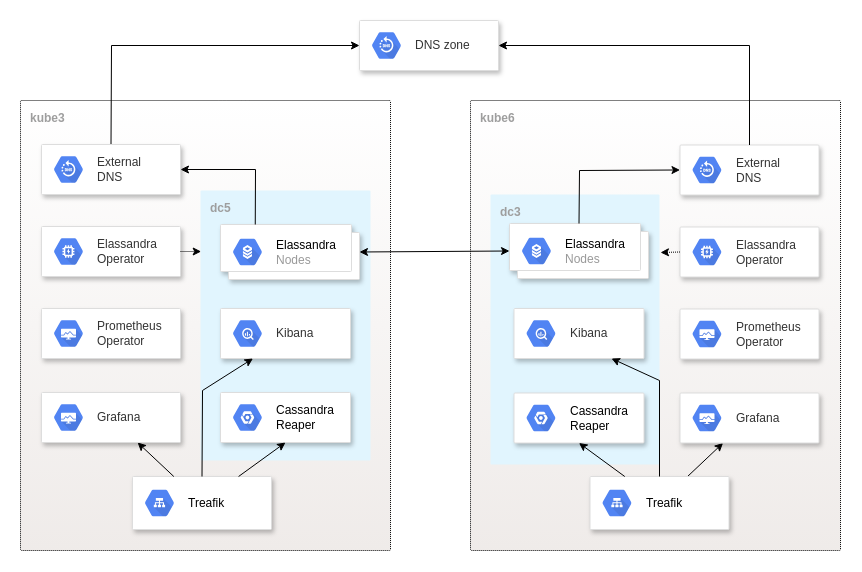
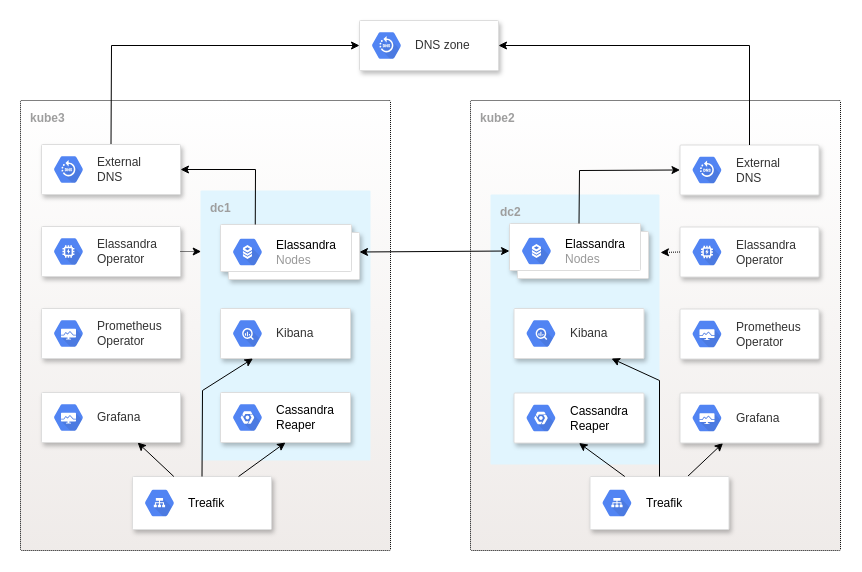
  <mxCell id="0" />
  <mxCell id="1" parent="0" />
  <mxCell id="2" value="&lt;b&gt;kube3&lt;/b&gt;" style="points=[[0,0,0],[0.25,0,0],[0.5,0,0],[0.75,0,0],[1,0,0],[1,0.25,0],[1,0.5,0],[1,0.75,0],[1,1,0],[0.75,1,0],[0.5,1,0],[0.25,1,0],[0,1,0],[0,0.75,0],[0,0.5,0],[0,0.25,0]];rounded=1;absoluteArcSize=1;arcSize=2;html=1;strokeColor=#000000;gradientColor=#ffffff;shadow=0;dashed=1;fontSize=12;fontColor=#9E9E9E;align=left;verticalAlign=top;spacing=10;spacingTop=-4;fillColor=#EFEBE9;gradientDirection=north;dashPattern=1 1;" vertex="1" parent="1"><mxGeometry x="20" y="100" width="370" height="450" as="geometry" /></mxCell>
- <mxCell id="3" value="&lt;b&gt;dc5&lt;/b&gt;" style="points=[[0,0,0],[0.25,0,0],[0.5,0,0],[0.75,0,0],[1,0,0],[1,0.25,0],[1,0.5,0],[1,0.75,0],[1,1,0],[0.75,1,0],[0.5,1,0],[0.25,1,0],[0,1,0],[0,0.75,0],[0,0.5,0],[0,0.25,0]];rounded=1;absoluteArcSize=1;arcSize=2;html=1;strokeColor=none;gradientColor=none;shadow=0;dashed=0;fontSize=12;fontColor=#9E9E9E;align=left;verticalAlign=top;spacing=10;spacingTop=-4;fillColor=#E1F5FE;" vertex="1" parent="1"><mxGeometry x="200" y="190" width="170" height="270" as="geometry" /></mxCell>
- <mxCell id="4" value="&lt;b&gt;kube6&lt;/b&gt;" style="points=[[0,0,0],[0.25,0,0],[0.5,0,0],[0.75,0,0],[1,0,0],[1,0.25,0],[1,0.5,0],[1,0.75,0],[1,1,0],[0.75,1,0],[0.5,1,0],[0.25,1,0],[0,1,0],[0,0.75,0],[0,0.5,0],[0,0.25,0]];rounded=1;absoluteArcSize=1;arcSize=2;html=1;strokeColor=#000000;gradientColor=#ffffff;shadow=0;dashed=1;fontSize=12;fontColor=#9E9E9E;align=left;verticalAlign=top;spacing=10;spacingTop=-4;fillColor=#EFEBE9;gradientDirection=north;dashPattern=1 1;" vertex="1" parent="1"><mxGeometry x="470" y="100" width="370" height="450" as="geometry" /></mxCell>
+ <mxCell id="3" value="&lt;b&gt;dc1&lt;/b&gt;" style="points=[[0,0,0],[0.25,0,0],[0.5,0,0],[0.75,0,0],[1,0,0],[1,0.25,0],[1,0.5,0],[1,0.75,0],[1,1,0],[0.75,1,0],[0.5,1,0],[0.25,1,0],[0,1,0],[0,0.75,0],[0,0.5,0],[0,0.25,0]];rounded=1;absoluteArcSize=1;arcSize=2;html=1;strokeColor=none;gradientColor=none;shadow=0;dashed=0;fontSize=12;fontColor=#9E9E9E;align=left;verticalAlign=top;spacing=10;spacingTop=-4;fillColor=#E1F5FE;" vertex="1" parent="1"><mxGeometry x="200" y="190" width="170" height="270" as="geometry" /></mxCell>
+ <mxCell id="4" value="&lt;b&gt;kube2&lt;/b&gt;" style="points=[[0,0,0],[0.25,0,0],[0.5,0,0],[0.75,0,0],[1,0,0],[1,0.25,0],[1,0.5,0],[1,0.75,0],[1,1,0],[0.75,1,0],[0.5,1,0],[0.25,1,0],[0,1,0],[0,0.75,0],[0,0.5,0],[0,0.25,0]];rounded=1;absoluteArcSize=1;arcSize=2;html=1;strokeColor=#000000;gradientColor=#ffffff;shadow=0;dashed=1;fontSize=12;fontColor=#9E9E9E;align=left;verticalAlign=top;spacing=10;spacingTop=-4;fillColor=#EFEBE9;gradientDirection=north;dashPattern=1 1;" vertex="1" parent="1"><mxGeometry x="470" y="100" width="370" height="450" as="geometry" /></mxCell>
  <mxCell id="5" value="" style="shape=mxgraph.gcp2.doubleRect;strokeColor=#dddddd;shadow=1;strokeWidth=1;" vertex="1" parent="1"><mxGeometry x="220" y="224" width="139" height="55" as="geometry" /></mxCell>
  <mxCell id="6" value="&lt;font color=&quot;#000000&quot;&gt;Elassandra&lt;/font&gt;&lt;br&gt;Nodes" style="dashed=0;connectable=0;html=1;fillColor=#5184F3;strokeColor=none;shape=mxgraph.gcp2.hexIcon;prIcon=cloud_sql;part=1;labelPosition=right;verticalLabelPosition=middle;align=left;verticalAlign=middle;spacingLeft=5;fontColor=#999999;fontSize=12;" vertex="1" parent="5"><mxGeometry y="0.5" width="44" height="39" relative="1" as="geometry"><mxPoint x="5" y="-19.5" as="offset" /></mxGeometry></mxCell>
  <mxCell id="7" style="edgeStyle=none;rounded=0;orthogonalLoop=1;jettySize=auto;html=1;exitX=0.5;exitY=0;exitDx=0;exitDy=0;entryX=0;entryY=0.5;entryDx=0;entryDy=0;" edge="1" parent="1" source="8" target="20"><mxGeometry relative="1" as="geometry"><Array as="points"><mxPoint x="111" y="45" /></Array></mxGeometry></mxCell>
  <mxCell id="8" value="" style="strokeColor=#dddddd;shadow=1;strokeWidth=1;rounded=1;absoluteArcSize=1;arcSize=2;" vertex="1" parent="1"><mxGeometry x="41" y="144" width="139" height="50" as="geometry" /></mxCell>
  <mxCell id="9" value="&lt;font color=&quot;#333333&quot;&gt;External&lt;br&gt;DNS&lt;/font&gt;" style="dashed=0;connectable=0;html=1;fillColor=#5184F3;strokeColor=none;shape=mxgraph.gcp2.hexIcon;prIcon=cloud_dns;part=1;labelPosition=right;verticalLabelPosition=middle;align=left;verticalAlign=middle;spacingLeft=5;fontColor=#999999;fontSize=12;" vertex="1" parent="8"><mxGeometry y="0.5" width="44" height="39" relative="1" as="geometry"><mxPoint x="5" y="-19.5" as="offset" /></mxGeometry></mxCell>
  <mxCell id="10" value="" style="strokeColor=#dddddd;shadow=1;strokeWidth=1;rounded=1;absoluteArcSize=1;arcSize=2;" vertex="1" parent="1"><mxGeometry x="41" y="308" width="139" height="50" as="geometry" /></mxCell>
  <mxCell id="11" value="&lt;font color=&quot;#333333&quot;&gt;Prometheus&lt;br&gt;Operator&lt;/font&gt;" style="dashed=0;connectable=0;html=1;fillColor=#5184F3;strokeColor=none;shape=mxgraph.gcp2.hexIcon;prIcon=cloud_deployment_manager;part=1;labelPosition=right;verticalLabelPosition=middle;align=left;verticalAlign=middle;spacingLeft=5;fontColor=#999999;fontSize=12;" vertex="1" parent="10"><mxGeometry y="0.5" width="44" height="39" relative="1" as="geometry"><mxPoint x="5" y="-19.5" as="offset" /></mxGeometry></mxCell>
  <mxCell id="12" value="" style="strokeColor=#dddddd;shadow=1;strokeWidth=1;rounded=1;absoluteArcSize=1;arcSize=2;" vertex="1" parent="1"><mxGeometry x="41" y="226" width="139" height="50" as="geometry" /></mxCell>
  <mxCell id="13" value="&lt;font color=&quot;#333333&quot;&gt;Elassandra&lt;br&gt;Operator&lt;/font&gt;" style="dashed=0;connectable=0;html=1;fillColor=#5184F3;strokeColor=none;shape=mxgraph.gcp2.hexIcon;prIcon=gpu;part=1;labelPosition=right;verticalLabelPosition=middle;align=left;verticalAlign=middle;spacingLeft=5;fontColor=#999999;fontSize=12;" vertex="1" parent="12"><mxGeometry y="0.5" width="44" height="39" relative="1" as="geometry"><mxPoint x="5" y="-19.5" as="offset" /></mxGeometry></mxCell>
  <mxCell id="14" value="" style="strokeColor=#dddddd;shadow=1;strokeWidth=1;rounded=1;absoluteArcSize=1;arcSize=2;" vertex="1" parent="1"><mxGeometry x="132" y="476" width="139" height="53" as="geometry" /></mxCell>
  <mxCell id="15" value="&lt;font color=&quot;#000000&quot;&gt;Treafik&lt;/font&gt;" style="dashed=0;connectable=0;html=1;fillColor=#5184F3;strokeColor=none;shape=mxgraph.gcp2.hexIcon;prIcon=cloud_load_balancing;part=1;labelPosition=right;verticalLabelPosition=middle;align=left;verticalAlign=middle;spacingLeft=5;fontColor=#999999;fontSize=12;" vertex="1" parent="14"><mxGeometry y="0.5" width="44" height="39" relative="1" as="geometry"><mxPoint x="5" y="-19.5" as="offset" /></mxGeometry></mxCell>
  <mxCell id="16" value="" style="strokeColor=#dddddd;shadow=1;strokeWidth=1;rounded=1;absoluteArcSize=1;arcSize=2;" vertex="1" parent="1"><mxGeometry x="220" y="308" width="130" height="50" as="geometry" /></mxCell>
  <mxCell id="17" value="&lt;font color=&quot;#333333&quot;&gt;Kibana&lt;/font&gt;" style="dashed=0;connectable=0;html=1;fillColor=#5184F3;strokeColor=none;shape=mxgraph.gcp2.hexIcon;prIcon=bigquery;part=1;labelPosition=right;verticalLabelPosition=middle;align=left;verticalAlign=middle;spacingLeft=5;fontColor=#999999;fontSize=12;" vertex="1" parent="16"><mxGeometry y="0.5" width="44" height="39" relative="1" as="geometry"><mxPoint x="5" y="-19.5" as="offset" /></mxGeometry></mxCell>
  <mxCell id="18" value="" style="strokeColor=#dddddd;shadow=1;strokeWidth=1;rounded=1;absoluteArcSize=1;arcSize=2;" vertex="1" parent="1"><mxGeometry x="220" y="392" width="130" height="50" as="geometry" /></mxCell>
  <mxCell id="19" value="&lt;font color=&quot;#000000&quot;&gt;Cassandra&lt;br&gt;Reaper&lt;br&gt;&lt;/font&gt;" style="dashed=0;connectable=0;html=1;fillColor=#5184F3;strokeColor=none;shape=mxgraph.gcp2.hexIcon;prIcon=placeholder;part=1;labelPosition=right;verticalLabelPosition=middle;align=left;verticalAlign=middle;spacingLeft=5;fontColor=#999999;fontSize=12;" vertex="1" parent="18"><mxGeometry y="0.5" width="44" height="39" relative="1" as="geometry"><mxPoint x="5" y="-19.5" as="offset" /></mxGeometry></mxCell>
  <mxCell id="20" value="" style="strokeColor=#dddddd;shadow=1;strokeWidth=1;rounded=1;absoluteArcSize=1;arcSize=2;" vertex="1" parent="1"><mxGeometry x="359" y="20" width="139" height="50" as="geometry" /></mxCell>
  <mxCell id="21" value="&lt;font color=&quot;#333333&quot;&gt;DNS zone&lt;/font&gt;" style="dashed=0;connectable=0;html=1;fillColor=#5184F3;strokeColor=none;shape=mxgraph.gcp2.hexIcon;prIcon=cloud_dns;part=1;labelPosition=right;verticalLabelPosition=middle;align=left;verticalAlign=middle;spacingLeft=5;fontColor=#999999;fontSize=12;" vertex="1" parent="20"><mxGeometry y="0.5" width="44" height="39" relative="1" as="geometry"><mxPoint x="5" y="-19.5" as="offset" /></mxGeometry></mxCell>
  <mxCell id="22" style="edgeStyle=none;rounded=0;orthogonalLoop=1;jettySize=auto;html=1;exitX=1;exitY=0.5;exitDx=0;exitDy=0;dashed=1;dashPattern=1 1;entryX=0.004;entryY=0.226;entryDx=0;entryDy=0;entryPerimeter=0;" edge="1" parent="1" source="12" target="3"><mxGeometry relative="1" as="geometry"><mxPoint x="120.5" y="154" as="sourcePoint" /><mxPoint x="200" y="250" as="targetPoint" /><Array as="points" /></mxGeometry></mxCell>
  <mxCell id="23" style="edgeStyle=none;rounded=0;orthogonalLoop=1;jettySize=auto;html=1;" edge="1" parent="1" source="14" target="24"><mxGeometry relative="1" as="geometry"><mxPoint x="190" y="261" as="sourcePoint" /><mxPoint x="230" y="261.5" as="targetPoint" /><Array as="points" /></mxGeometry></mxCell>
  <mxCell id="24" value="" style="strokeColor=#dddddd;shadow=1;strokeWidth=1;rounded=1;absoluteArcSize=1;arcSize=2;" vertex="1" parent="1"><mxGeometry x="41" y="392" width="139" height="50" as="geometry" /></mxCell>
  <mxCell id="25" value="&lt;font color=&quot;#333333&quot;&gt;Grafana&lt;/font&gt;" style="dashed=0;connectable=0;html=1;fillColor=#5184F3;strokeColor=none;shape=mxgraph.gcp2.hexIcon;prIcon=cloud_deployment_manager;part=1;labelPosition=right;verticalLabelPosition=middle;align=left;verticalAlign=middle;spacingLeft=5;fontColor=#999999;fontSize=12;" vertex="1" parent="24"><mxGeometry y="0.5" width="44" height="39" relative="1" as="geometry"><mxPoint x="5" y="-19.5" as="offset" /></mxGeometry></mxCell>
  <mxCell id="26" style="edgeStyle=none;rounded=0;orthogonalLoop=1;jettySize=auto;html=1;entryX=0.5;entryY=1;entryDx=0;entryDy=0;" edge="1" parent="1" source="14" target="18"><mxGeometry relative="1" as="geometry"><mxPoint x="188.816" y="486" as="sourcePoint" /><mxPoint x="149.447" y="452" as="targetPoint" /><Array as="points" /></mxGeometry></mxCell>
  <mxCell id="27" style="edgeStyle=none;rounded=0;orthogonalLoop=1;jettySize=auto;html=1;entryX=0.25;entryY=1;entryDx=0;entryDy=0;exitX=0.5;exitY=0;exitDx=0;exitDy=0;" edge="1" parent="1" source="14" target="16"><mxGeometry relative="1" as="geometry"><mxPoint x="252.57" y="486" as="sourcePoint" /><mxPoint x="295" y="452" as="targetPoint" /><Array as="points"><mxPoint x="202" y="390" /></Array></mxGeometry></mxCell>
  <mxCell id="28" style="edgeStyle=none;rounded=0;orthogonalLoop=1;jettySize=auto;html=1;exitX=0.25;exitY=0;exitDx=0;exitDy=0;entryX=1;entryY=0.5;entryDx=0;entryDy=0;" edge="1" parent="1" source="5" target="8"><mxGeometry relative="1" as="geometry"><mxPoint x="190" y="261" as="sourcePoint" /><mxPoint x="230" y="261.5" as="targetPoint" /><Array as="points"><mxPoint x="255" y="169" /></Array></mxGeometry></mxCell>
- <mxCell id="29" value="&lt;b&gt;dc3&lt;/b&gt;" style="points=[[0,0,0],[0.25,0,0],[0.5,0,0],[0.75,0,0],[1,0,0],[1,0.25,0],[1,0.5,0],[1,0.75,0],[1,1,0],[0.75,1,0],[0.5,1,0],[0.25,1,0],[0,1,0],[0,0.75,0],[0,0.5,0],[0,0.25,0]];rounded=1;absoluteArcSize=1;arcSize=2;html=1;strokeColor=none;gradientColor=none;shadow=0;dashed=0;fontSize=12;fontColor=#9E9E9E;align=left;verticalAlign=top;spacing=10;spacingTop=-4;fillColor=#E1F5FE;" vertex="1" parent="1"><mxGeometry x="490" y="194" width="169" height="270" as="geometry" /></mxCell>
+ <mxCell id="29" value="&lt;b&gt;dc2&lt;/b&gt;" style="points=[[0,0,0],[0.25,0,0],[0.5,0,0],[0.75,0,0],[1,0,0],[1,0.25,0],[1,0.5,0],[1,0.75,0],[1,1,0],[0.75,1,0],[0.5,1,0],[0.25,1,0],[0,1,0],[0,0.75,0],[0,0.5,0],[0,0.25,0]];rounded=1;absoluteArcSize=1;arcSize=2;html=1;strokeColor=none;gradientColor=none;shadow=0;dashed=0;fontSize=12;fontColor=#9E9E9E;align=left;verticalAlign=top;spacing=10;spacingTop=-4;fillColor=#E1F5FE;" vertex="1" parent="1"><mxGeometry x="490" y="194" width="169" height="270" as="geometry" /></mxCell>
  <mxCell id="30" value="" style="shape=mxgraph.gcp2.doubleRect;strokeColor=#dddddd;shadow=1;strokeWidth=1;" vertex="1" parent="1"><mxGeometry x="509" y="223" width="139" height="55" as="geometry" /></mxCell>
  <mxCell id="31" value="&lt;font color=&quot;#000000&quot;&gt;Elassandra&lt;/font&gt;&lt;br&gt;Nodes" style="dashed=0;connectable=0;html=1;fillColor=#5184F3;strokeColor=none;shape=mxgraph.gcp2.hexIcon;prIcon=cloud_sql;part=1;labelPosition=right;verticalLabelPosition=middle;align=left;verticalAlign=middle;spacingLeft=5;fontColor=#999999;fontSize=12;" vertex="1" parent="30"><mxGeometry y="0.5" width="44" height="39" relative="1" as="geometry"><mxPoint x="5" y="-19.5" as="offset" /></mxGeometry></mxCell>
  <mxCell id="32" value="" style="strokeColor=#dddddd;shadow=1;strokeWidth=1;rounded=1;absoluteArcSize=1;arcSize=2;" vertex="1" parent="1"><mxGeometry x="679.5" y="144.5" width="139" height="50" as="geometry" /></mxCell>
  <mxCell id="33" value="&lt;font color=&quot;#333333&quot;&gt;External&lt;br&gt;DNS&lt;/font&gt;" style="dashed=0;connectable=0;html=1;fillColor=#5184F3;strokeColor=none;shape=mxgraph.gcp2.hexIcon;prIcon=cloud_dns;part=1;labelPosition=right;verticalLabelPosition=middle;align=left;verticalAlign=middle;spacingLeft=5;fontColor=#999999;fontSize=12;" vertex="1" parent="32"><mxGeometry y="0.5" width="44" height="39" relative="1" as="geometry"><mxPoint x="5" y="-19.5" as="offset" /></mxGeometry></mxCell>
  <mxCell id="34" value="" style="strokeColor=#dddddd;shadow=1;strokeWidth=1;rounded=1;absoluteArcSize=1;arcSize=2;" vertex="1" parent="1"><mxGeometry x="679.5" y="308.5" width="139" height="50" as="geometry" /></mxCell>
  <mxCell id="35" value="&lt;font color=&quot;#333333&quot;&gt;Prometheus&lt;br&gt;Operator&lt;/font&gt;" style="dashed=0;connectable=0;html=1;fillColor=#5184F3;strokeColor=none;shape=mxgraph.gcp2.hexIcon;prIcon=cloud_deployment_manager;part=1;labelPosition=right;verticalLabelPosition=middle;align=left;verticalAlign=middle;spacingLeft=5;fontColor=#999999;fontSize=12;" vertex="1" parent="34"><mxGeometry y="0.5" width="44" height="39" relative="1" as="geometry"><mxPoint x="5" y="-19.5" as="offset" /></mxGeometry></mxCell>
  <mxCell id="36" value="" style="strokeColor=#dddddd;shadow=1;strokeWidth=1;rounded=1;absoluteArcSize=1;arcSize=2;" vertex="1" parent="1"><mxGeometry x="679.5" y="226.5" width="139" height="50" as="geometry" /></mxCell>
  <mxCell id="37" value="&lt;font color=&quot;#333333&quot;&gt;Elassandra&lt;br&gt;Operator&lt;/font&gt;" style="dashed=0;connectable=0;html=1;fillColor=#5184F3;strokeColor=none;shape=mxgraph.gcp2.hexIcon;prIcon=gpu;part=1;labelPosition=right;verticalLabelPosition=middle;align=left;verticalAlign=middle;spacingLeft=5;fontColor=#999999;fontSize=12;" vertex="1" parent="36"><mxGeometry y="0.5" width="44" height="39" relative="1" as="geometry"><mxPoint x="5" y="-19.5" as="offset" /></mxGeometry></mxCell>
  <mxCell id="38" value="" style="strokeColor=#dddddd;shadow=1;strokeWidth=1;rounded=1;absoluteArcSize=1;arcSize=2;" vertex="1" parent="1"><mxGeometry x="513.5" y="308" width="130" height="50" as="geometry" /></mxCell>
  <mxCell id="39" value="&lt;font color=&quot;#333333&quot;&gt;Kibana&lt;/font&gt;" style="dashed=0;connectable=0;html=1;fillColor=#5184F3;strokeColor=none;shape=mxgraph.gcp2.hexIcon;prIcon=bigquery;part=1;labelPosition=right;verticalLabelPosition=middle;align=left;verticalAlign=middle;spacingLeft=5;fontColor=#999999;fontSize=12;" vertex="1" parent="38"><mxGeometry y="0.5" width="44" height="39" relative="1" as="geometry"><mxPoint x="5" y="-19.5" as="offset" /></mxGeometry></mxCell>
  <mxCell id="40" value="" style="strokeColor=#dddddd;shadow=1;strokeWidth=1;rounded=1;absoluteArcSize=1;arcSize=2;" vertex="1" parent="1"><mxGeometry x="513.5" y="392.5" width="130" height="50" as="geometry" /></mxCell>
  <mxCell id="41" value="&lt;font color=&quot;#000000&quot;&gt;Cassandra&lt;br&gt;Reaper&lt;br&gt;&lt;/font&gt;" style="dashed=0;connectable=0;html=1;fillColor=#5184F3;strokeColor=none;shape=mxgraph.gcp2.hexIcon;prIcon=placeholder;part=1;labelPosition=right;verticalLabelPosition=middle;align=left;verticalAlign=middle;spacingLeft=5;fontColor=#999999;fontSize=12;" vertex="1" parent="40"><mxGeometry y="0.5" width="44" height="39" relative="1" as="geometry"><mxPoint x="5" y="-19.5" as="offset" /></mxGeometry></mxCell>
  <mxCell id="42" style="edgeStyle=none;rounded=0;orthogonalLoop=1;jettySize=auto;html=1;" edge="1" parent="1" source="45" target="43"><mxGeometry relative="1" as="geometry"><mxPoint x="828.5" y="261.5" as="sourcePoint" /><mxPoint x="868.5" y="262" as="targetPoint" /><Array as="points" /></mxGeometry></mxCell>
  <mxCell id="43" value="" style="strokeColor=#dddddd;shadow=1;strokeWidth=1;rounded=1;absoluteArcSize=1;arcSize=2;" vertex="1" parent="1"><mxGeometry x="679.5" y="392.5" width="139" height="50" as="geometry" /></mxCell>
  <mxCell id="44" value="&lt;font color=&quot;#333333&quot;&gt;Grafana&lt;/font&gt;" style="dashed=0;connectable=0;html=1;fillColor=#5184F3;strokeColor=none;shape=mxgraph.gcp2.hexIcon;prIcon=cloud_deployment_manager;part=1;labelPosition=right;verticalLabelPosition=middle;align=left;verticalAlign=middle;spacingLeft=5;fontColor=#999999;fontSize=12;" vertex="1" parent="43"><mxGeometry y="0.5" width="44" height="39" relative="1" as="geometry"><mxPoint x="5" y="-19.5" as="offset" /></mxGeometry></mxCell>
  <mxCell id="45" value="" style="strokeColor=#dddddd;shadow=1;strokeWidth=1;rounded=1;absoluteArcSize=1;arcSize=2;" vertex="1" parent="1"><mxGeometry x="589.5" y="476" width="139" height="53" as="geometry" /></mxCell>
  <mxCell id="46" value="&lt;font color=&quot;#000000&quot;&gt;Treafik&lt;/font&gt;" style="dashed=0;connectable=0;html=1;fillColor=#5184F3;strokeColor=none;shape=mxgraph.gcp2.hexIcon;prIcon=cloud_load_balancing;part=1;labelPosition=right;verticalLabelPosition=middle;align=left;verticalAlign=middle;spacingLeft=5;fontColor=#999999;fontSize=12;" vertex="1" parent="45"><mxGeometry y="0.5" width="44" height="39" relative="1" as="geometry"><mxPoint x="5" y="-19.5" as="offset" /></mxGeometry></mxCell>
  <mxCell id="47" style="edgeStyle=none;rounded=0;orthogonalLoop=1;jettySize=auto;html=1;exitX=0.5;exitY=0;exitDx=0;exitDy=0;entryX=0;entryY=0.5;entryDx=0;entryDy=0;" edge="1" parent="1" source="30" target="32"><mxGeometry relative="1" as="geometry"><mxPoint x="264.75" y="234" as="sourcePoint" /><mxPoint x="190" y="179" as="targetPoint" /><Array as="points"><mxPoint x="579" y="170" /></Array></mxGeometry></mxCell>
  <mxCell id="48" style="edgeStyle=none;rounded=0;orthogonalLoop=1;jettySize=auto;html=1;entryX=0.5;entryY=1;entryDx=0;entryDy=0;exitX=0.25;exitY=0;exitDx=0;exitDy=0;" edge="1" parent="1" source="45" target="40"><mxGeometry relative="1" as="geometry"><mxPoint x="711.041" y="486.5" as="sourcePoint" /><mxPoint x="738.678" y="452.5" as="targetPoint" /><Array as="points" /></mxGeometry></mxCell>
  <mxCell id="49" style="edgeStyle=none;rounded=0;orthogonalLoop=1;jettySize=auto;html=1;entryX=0.75;entryY=1;entryDx=0;entryDy=0;exitX=0.5;exitY=0;exitDx=0;exitDy=0;" edge="1" parent="1" source="45" target="38"><mxGeometry relative="1" as="geometry"><mxPoint x="654.75" y="486.5" as="sourcePoint" /><mxPoint x="584" y="456" as="targetPoint" /><Array as="points"><mxPoint x="659" y="380" /></Array></mxGeometry></mxCell>
  <mxCell id="50" style="edgeStyle=none;rounded=0;orthogonalLoop=1;jettySize=auto;html=1;exitX=0.5;exitY=0;exitDx=0;exitDy=0;entryX=1;entryY=0.5;entryDx=0;entryDy=0;" edge="1" parent="1" source="32" target="20"><mxGeometry relative="1" as="geometry"><mxPoint x="120.5" y="154" as="sourcePoint" /><mxPoint x="480" y="25" as="targetPoint" /><Array as="points"><mxPoint x="749" y="45" /></Array></mxGeometry></mxCell>
  <mxCell id="51" style="edgeStyle=none;rounded=0;orthogonalLoop=1;jettySize=auto;html=1;exitX=0;exitY=0.5;exitDx=0;exitDy=0;dashed=1;dashPattern=1 1;" edge="1" parent="1" source="36"><mxGeometry relative="1" as="geometry"><mxPoint x="190" y="261" as="sourcePoint" /><mxPoint x="660" y="252" as="targetPoint" /><Array as="points" /></mxGeometry></mxCell>
  <mxCell id="52" style="edgeStyle=none;rounded=0;orthogonalLoop=1;jettySize=auto;html=1;exitX=1;exitY=0.5;exitDx=0;exitDy=0;entryX=0;entryY=0.5;entryDx=0;entryDy=0;startArrow=classic;startFill=1;" edge="1" parent="1" source="5" target="30"><mxGeometry relative="1" as="geometry"><mxPoint x="120.5" y="154" as="sourcePoint" /><mxPoint x="360" y="25" as="targetPoint" /><Array as="points" /></mxGeometry></mxCell>
